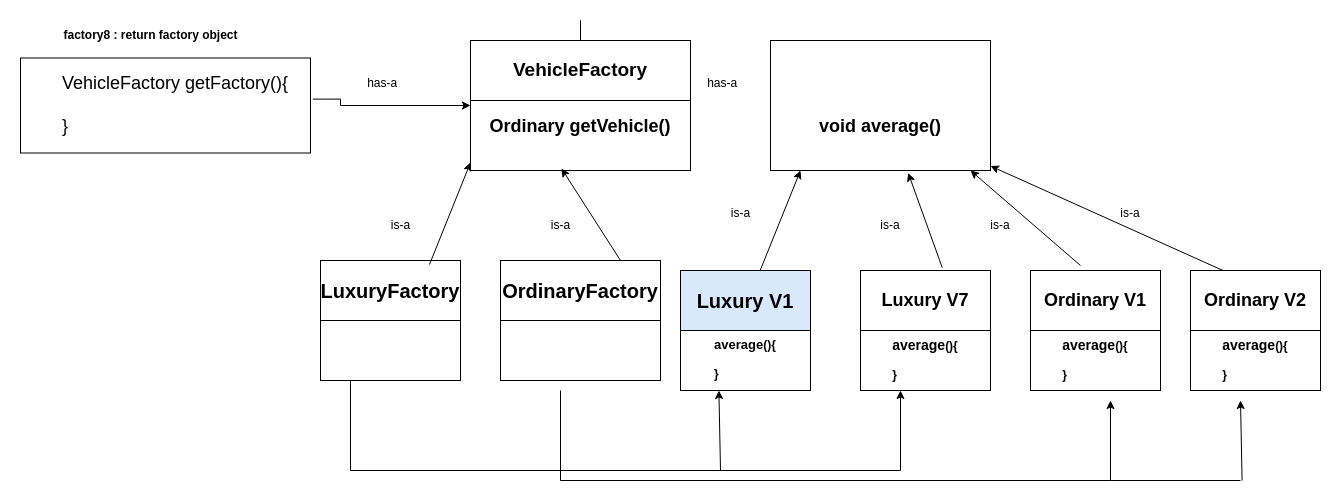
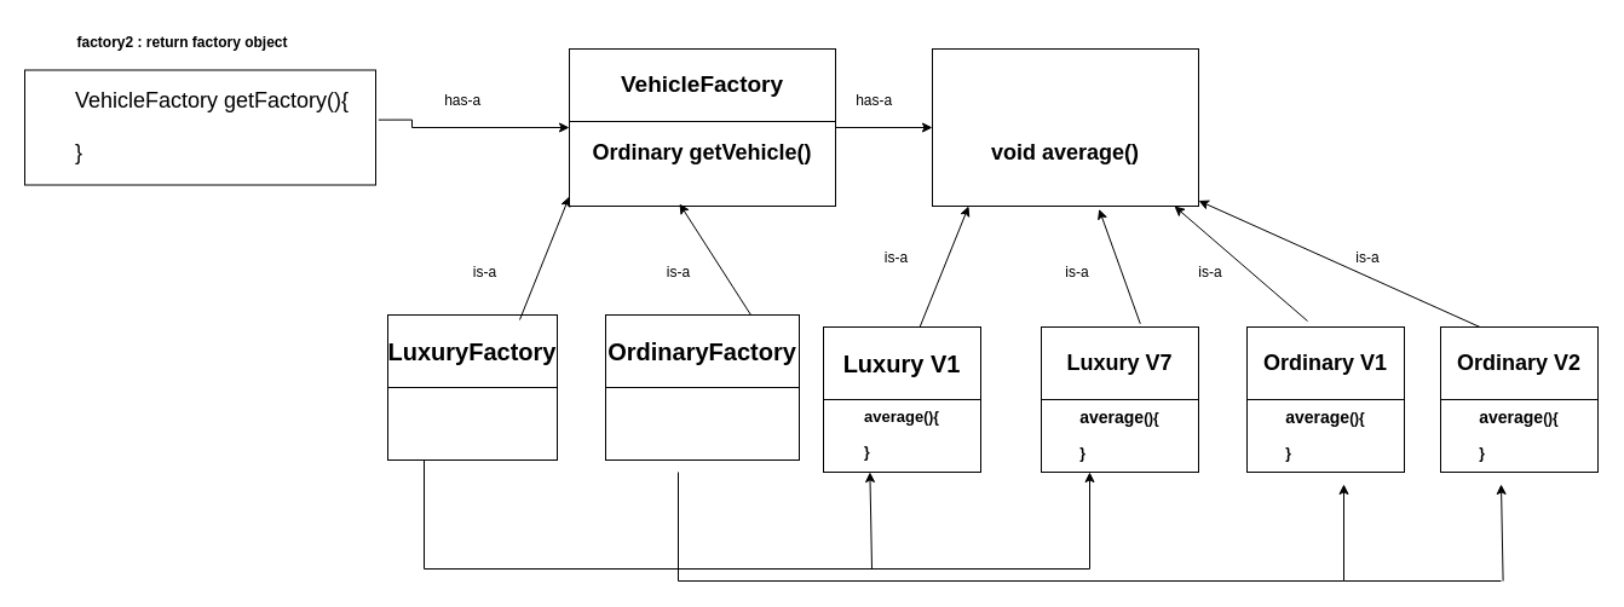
  <mxCell id="0" />
  <mxCell id="1" parent="0" />
- <mxCell id="2" value="" style="edgeStyle=orthogonalEdgeStyle;rounded=0;orthogonalLoop=1;jettySize=auto;html=1;" edge="1" parent="1" source="3" target="4"><mxGeometry relative="1" as="geometry" /></mxCell>
+ <mxCell id="2" value="" style="edgeStyle=orthogonalEdgeStyle;rounded=0;orthogonalLoop=1;jettySize=auto;html=1;" edge="1" parent="1" source="3" target="5"><mxGeometry relative="1" as="geometry" /></mxCell>
  <mxCell id="3" value="&lt;div style=&quot;font-size: 18px;&quot;&gt;&lt;b style=&quot;&quot;&gt;&lt;font style=&quot;font-size: 18px;&quot;&gt;&lt;br&gt;&lt;/font&gt;&lt;/b&gt;&lt;/div&gt;&lt;div style=&quot;font-size: 18px;&quot;&gt;&lt;b&gt;&lt;font style=&quot;font-size: 18px;&quot;&gt;&lt;br&gt;&lt;/font&gt;&lt;/b&gt;&lt;/div&gt;&lt;div style=&quot;font-size: 18px;&quot;&gt;&lt;b style=&quot;&quot;&gt;&lt;font style=&quot;font-size: 18px;&quot;&gt;Ordinary getVehicle()&lt;/font&gt;&lt;/b&gt;&lt;/div&gt;" style="rounded=0;whiteSpace=wrap;html=1;" vertex="1" parent="1"><mxGeometry x="470" y="40" width="220" height="130" as="geometry" /></mxCell>
  <mxCell id="4" value="&lt;b style=&quot;font-size: 19px;&quot;&gt;VehicleFactory&lt;/b&gt;" style="rounded=0;whiteSpace=wrap;html=1;" vertex="1" parent="1"><mxGeometry x="470" y="40" width="220" height="60" as="geometry" /></mxCell>
  <mxCell id="5" value="&lt;div style=&quot;font-size: 18px;&quot;&gt;&lt;b&gt;&lt;br&gt;&lt;/b&gt;&lt;/div&gt;&lt;div style=&quot;font-size: 18px;&quot;&gt;&lt;b&gt;&lt;br&gt;&lt;/b&gt;&lt;/div&gt;&lt;div style=&quot;font-size: 18px;&quot;&gt;&lt;b&gt;void average()&lt;/b&gt;&lt;/div&gt;" style="rounded=0;whiteSpace=wrap;html=1;" vertex="1" parent="1"><mxGeometry x="770" y="40" width="220" height="130" as="geometry" /></mxCell>
  <mxCell id="6" value="&amp;nbsp; &amp;nbsp; &amp;nbsp; &amp;nbsp;has-a" style="text;html=1;align=center;verticalAlign=middle;resizable=0;points=[];autosize=1;strokeColor=none;fillColor=none;" vertex="1" parent="1"><mxGeometry x="670" y="68" width="80" height="30" as="geometry" /></mxCell>
  <mxCell id="7" value="" style="endArrow=classic;html=1;rounded=0;entryX=0.626;entryY=1.019;entryDx=0;entryDy=0;entryPerimeter=0;exitX=0.629;exitY=-0.023;exitDx=0;exitDy=0;exitPerimeter=0;" edge="1" parent="1" source="8" target="5"><mxGeometry width="50" height="50" relative="1" as="geometry"><mxPoint x="910" y="170" as="sourcePoint" /><mxPoint x="940" y="300" as="targetPoint" /></mxGeometry></mxCell>
  <mxCell id="8" value="&lt;div&gt;&lt;br&gt;&lt;/div&gt;&lt;div&gt;&lt;br&gt;&lt;/div&gt;&lt;div&gt;&lt;br&gt;&lt;/div&gt;&lt;div&gt;&lt;br&gt;&lt;/div&gt;&lt;div&gt;&lt;div style=&quot;text-align: left;&quot;&gt;&lt;b style=&quot;background-color: initial; text-align: center;&quot;&gt;&lt;font style=&quot;font-size: 14px;&quot;&gt;average&lt;/font&gt;&lt;/b&gt;&lt;b&gt;(){&lt;/b&gt;&lt;/div&gt;&lt;div style=&quot;text-align: left;&quot;&gt;&lt;b&gt;&lt;br&gt;&lt;/b&gt;&lt;/div&gt;&lt;div style=&quot;text-align: left;&quot;&gt;&lt;b&gt;}&lt;/b&gt;&lt;/div&gt;&lt;/div&gt;" style="rounded=0;whiteSpace=wrap;html=1;" vertex="1" parent="1"><mxGeometry x="860" y="270" width="130" height="120" as="geometry" /></mxCell>
  <mxCell id="9" value="&lt;div&gt;&lt;br&gt;&lt;/div&gt;&lt;div&gt;&lt;br&gt;&lt;/div&gt;&lt;div&gt;&lt;br&gt;&lt;/div&gt;&lt;div&gt;&lt;br&gt;&lt;/div&gt;&lt;div style=&quot;text-align: left;&quot;&gt;&lt;b style=&quot;background-color: initial; text-align: center;&quot;&gt;&lt;font style=&quot;font-size: 13px;&quot;&gt;average&lt;/font&gt;&lt;/b&gt;&lt;b&gt;(){&lt;/b&gt;&lt;/div&gt;&lt;div style=&quot;text-align: left;&quot;&gt;&lt;b&gt;&lt;br&gt;&lt;/b&gt;&lt;/div&gt;&lt;div style=&quot;text-align: left;&quot;&gt;&lt;b&gt;}&lt;/b&gt;&lt;/div&gt;" style="rounded=0;whiteSpace=wrap;html=1;" vertex="1" parent="1"><mxGeometry x="680" y="270" width="130" height="120" as="geometry" /></mxCell>
  <mxCell id="10" value="&lt;div&gt;&lt;br&gt;&lt;/div&gt;&lt;div&gt;&lt;br&gt;&lt;/div&gt;&lt;div&gt;&lt;br&gt;&lt;/div&gt;&lt;div&gt;&lt;br&gt;&lt;/div&gt;&lt;div&gt;&lt;div style=&quot;text-align: left;&quot;&gt;&lt;b style=&quot;background-color: initial; text-align: center;&quot;&gt;&lt;font style=&quot;font-size: 14px;&quot;&gt;average&lt;/font&gt;&lt;/b&gt;&lt;b&gt;(){&lt;/b&gt;&lt;/div&gt;&lt;div style=&quot;text-align: left;&quot;&gt;&lt;b&gt;&lt;br&gt;&lt;/b&gt;&lt;/div&gt;&lt;div style=&quot;text-align: left;&quot;&gt;&lt;b&gt;}&lt;/b&gt;&lt;/div&gt;&lt;/div&gt;" style="rounded=0;whiteSpace=wrap;html=1;" vertex="1" parent="1"><mxGeometry x="1030" y="270" width="130" height="120" as="geometry" /></mxCell>
  <mxCell id="11" value="" style="endArrow=classic;html=1;rounded=0;entryX=0.626;entryY=1.019;entryDx=0;entryDy=0;entryPerimeter=0;" edge="1" parent="1"><mxGeometry width="50" height="50" relative="1" as="geometry"><mxPoint x="1080" y="265" as="sourcePoint" /><mxPoint x="970" y="170" as="targetPoint" /></mxGeometry></mxCell>
  <mxCell id="12" value="" style="endArrow=classic;html=1;rounded=0;entryX=0.626;entryY=1.019;entryDx=0;entryDy=0;entryPerimeter=0;exitX=0.607;exitY=0.015;exitDx=0;exitDy=0;exitPerimeter=0;" edge="1" parent="1" source="9"><mxGeometry width="50" height="50" relative="1" as="geometry"><mxPoint x="834" y="265" as="sourcePoint" /><mxPoint x="800" y="170" as="targetPoint" /></mxGeometry></mxCell>
  <mxCell id="13" value="is-a" style="text;html=1;align=center;verticalAlign=middle;resizable=0;points=[];autosize=1;strokeColor=none;fillColor=none;" vertex="1" parent="1"><mxGeometry x="720" y="198" width="40" height="30" as="geometry" /></mxCell>
  <mxCell id="14" value="is-a" style="text;html=1;align=center;verticalAlign=middle;whiteSpace=wrap;rounded=0;" vertex="1" parent="1"><mxGeometry x="860" y="210" width="60" height="30" as="geometry" /></mxCell>
  <mxCell id="15" value="is-a" style="text;html=1;align=center;verticalAlign=middle;whiteSpace=wrap;rounded=0;" vertex="1" parent="1"><mxGeometry x="970" y="210" width="60" height="30" as="geometry" /></mxCell>
- <mxCell id="16" value="&lt;b&gt;&lt;font style=&quot;font-size: 20px;&quot;&gt;Luxury V1&lt;/font&gt;&lt;/b&gt;" style="rounded=0;whiteSpace=wrap;html=1;fillColor=#dae8fc;" vertex="1" parent="1"><mxGeometry x="680" y="270" width="130" height="60" as="geometry" /></mxCell>
+ <mxCell id="16" value="&lt;b&gt;&lt;font style=&quot;font-size: 20px;&quot;&gt;Luxury V1&lt;/font&gt;&lt;/b&gt;" style="rounded=0;whiteSpace=wrap;html=1;" vertex="1" parent="1"><mxGeometry x="680" y="270" width="130" height="60" as="geometry" /></mxCell>
  <mxCell id="17" value="&lt;b&gt;&lt;font style=&quot;font-size: 18px;&quot;&gt;Luxury V7&lt;/font&gt;&lt;/b&gt;" style="rounded=0;whiteSpace=wrap;html=1;" vertex="1" parent="1"><mxGeometry x="860" y="270" width="130" height="60" as="geometry" /></mxCell>
  <mxCell id="18" value="&lt;b&gt;&lt;font style=&quot;font-size: 18px;&quot;&gt;Ordinary V1&lt;/font&gt;&lt;/b&gt;" style="rounded=0;whiteSpace=wrap;html=1;" vertex="1" parent="1"><mxGeometry x="1030" y="270" width="130" height="60" as="geometry" /></mxCell>
  <mxCell id="19" value="&lt;blockquote style=&quot;margin: 0 0 0 40px; border: none; padding: 0px;&quot;&gt;&lt;span style=&quot;font-size: 18px;&quot;&gt;VehicleFactory getFactory(){&lt;/span&gt;&lt;/blockquote&gt;&lt;blockquote style=&quot;margin: 0 0 0 40px; border: none; padding: 0px;&quot;&gt;&lt;span style=&quot;font-size: 18px;&quot;&gt;&lt;br&gt;&lt;/span&gt;&lt;/blockquote&gt;&lt;blockquote style=&quot;margin: 0 0 0 40px; border: none; padding: 0px;&quot;&gt;&lt;span style=&quot;font-size: 18px;&quot;&gt;}&lt;/span&gt;&lt;/blockquote&gt;" style="rounded=0;whiteSpace=wrap;html=1;align=left;" vertex="1" parent="1"><mxGeometry x="20" y="57.5" width="290" height="95" as="geometry" /></mxCell>
  <mxCell id="20" value="&amp;nbsp; &amp;nbsp; &amp;nbsp; &amp;nbsp;has-a" style="text;html=1;align=center;verticalAlign=middle;resizable=0;points=[];autosize=1;strokeColor=none;fillColor=none;" vertex="1" parent="1"><mxGeometry x="330" y="68" width="80" height="30" as="geometry" /></mxCell>
  <mxCell id="21" value="" style="edgeStyle=orthogonalEdgeStyle;rounded=0;orthogonalLoop=1;jettySize=auto;html=1;entryX=0;entryY=0.5;entryDx=0;entryDy=0;exitX=1.008;exitY=0.433;exitDx=0;exitDy=0;exitPerimeter=0;" edge="1" parent="1" source="19" target="3"><mxGeometry relative="1" as="geometry"><mxPoint x="300" y="98" as="sourcePoint" /><mxPoint x="380" y="98" as="targetPoint" /><Array as="points"><mxPoint x="340" y="99" /><mxPoint x="340" y="105" /></Array></mxGeometry></mxCell>
  <mxCell id="22" value="&lt;div&gt;&lt;br&gt;&lt;/div&gt;&lt;div&gt;&lt;br&gt;&lt;/div&gt;&lt;div&gt;&lt;br&gt;&lt;/div&gt;&lt;div&gt;&lt;br&gt;&lt;/div&gt;&lt;div&gt;&lt;div style=&quot;text-align: left;&quot;&gt;&lt;b style=&quot;background-color: initial; text-align: center;&quot;&gt;&lt;font style=&quot;font-size: 14px;&quot;&gt;average&lt;/font&gt;&lt;/b&gt;&lt;b&gt;(){&lt;/b&gt;&lt;/div&gt;&lt;div style=&quot;text-align: left;&quot;&gt;&lt;b&gt;&lt;br&gt;&lt;/b&gt;&lt;/div&gt;&lt;div style=&quot;text-align: left;&quot;&gt;&lt;b&gt;}&lt;/b&gt;&lt;/div&gt;&lt;/div&gt;" style="rounded=0;whiteSpace=wrap;html=1;" vertex="1" parent="1"><mxGeometry x="1190" y="270" width="130" height="120" as="geometry" /></mxCell>
  <mxCell id="23" value="&lt;b&gt;&lt;font style=&quot;font-size: 18px;&quot;&gt;Ordinary V2&lt;/font&gt;&lt;/b&gt;" style="rounded=0;whiteSpace=wrap;html=1;" vertex="1" parent="1"><mxGeometry x="1190" y="270" width="130" height="60" as="geometry" /></mxCell>
  <mxCell id="24" value="" style="endArrow=classic;html=1;rounded=0;entryX=0.626;entryY=1.019;entryDx=0;entryDy=0;entryPerimeter=0;exitX=0.25;exitY=0;exitDx=0;exitDy=0;" edge="1" parent="1" source="23"><mxGeometry width="50" height="50" relative="1" as="geometry"><mxPoint x="1100" y="260.5" as="sourcePoint" /><mxPoint x="990" y="165.5" as="targetPoint" /></mxGeometry></mxCell>
  <mxCell id="25" value="is-a" style="text;html=1;align=center;verticalAlign=middle;whiteSpace=wrap;rounded=0;" vertex="1" parent="1"><mxGeometry x="1100" y="198" width="60" height="30" as="geometry" /></mxCell>
  <mxCell id="26" value="" style="rounded=0;whiteSpace=wrap;html=1;" vertex="1" parent="1"><mxGeometry x="320" y="260" width="140" height="120" as="geometry" /></mxCell>
  <mxCell id="27" value="&lt;b&gt;&lt;font style=&quot;font-size: 20px;&quot;&gt;LuxuryFactory&lt;/font&gt;&lt;/b&gt;" style="rounded=0;whiteSpace=wrap;html=1;" vertex="1" parent="1"><mxGeometry x="320" y="260" width="140" height="60" as="geometry" /></mxCell>
  <mxCell id="28" value="" style="rounded=0;whiteSpace=wrap;html=1;" vertex="1" parent="1"><mxGeometry x="500" y="260" width="160" height="120" as="geometry" /></mxCell>
  <mxCell id="29" value="&lt;b&gt;&lt;font style=&quot;font-size: 20px;&quot;&gt;OrdinaryFactory&lt;/font&gt;&lt;/b&gt;" style="rounded=0;whiteSpace=wrap;html=1;" vertex="1" parent="1"><mxGeometry x="500" y="260" width="160" height="60" as="geometry" /></mxCell>
  <mxCell id="30" value="" style="endArrow=classic;html=1;rounded=0;entryX=0.626;entryY=1.019;entryDx=0;entryDy=0;entryPerimeter=0;exitX=0.607;exitY=0.015;exitDx=0;exitDy=0;exitPerimeter=0;" edge="1" parent="1"><mxGeometry width="50" height="50" relative="1" as="geometry"><mxPoint x="429" y="264" as="sourcePoint" /><mxPoint x="470" y="162" as="targetPoint" /></mxGeometry></mxCell>
  <mxCell id="31" value="" style="endArrow=classic;html=1;rounded=0;entryX=0.626;entryY=1.019;entryDx=0;entryDy=0;entryPerimeter=0;exitX=0.75;exitY=0;exitDx=0;exitDy=0;" edge="1" parent="1" source="29"><mxGeometry width="50" height="50" relative="1" as="geometry"><mxPoint x="610" y="250" as="sourcePoint" /><mxPoint x="561" y="168" as="targetPoint" /></mxGeometry></mxCell>
  <mxCell id="32" value="" style="endArrow=classic;html=1;rounded=0;exitX=0.25;exitY=1;exitDx=0;exitDy=0;" edge="1" parent="1"><mxGeometry width="50" height="50" relative="1" as="geometry"><mxPoint x="560" y="390" as="sourcePoint" /><mxPoint x="1110" y="400" as="targetPoint" /><Array as="points"><mxPoint x="560" y="480" /><mxPoint x="1110" y="480" /></Array></mxGeometry></mxCell>
  <mxCell id="33" value="" style="endArrow=classic;html=1;rounded=0;exitX=0.25;exitY=1;exitDx=0;exitDy=0;" edge="1" parent="1"><mxGeometry width="50" height="50" relative="1" as="geometry"><mxPoint x="350" y="380" as="sourcePoint" /><mxPoint x="900" y="390" as="targetPoint" /><Array as="points"><mxPoint x="350" y="470" /><mxPoint x="900" y="470" /></Array></mxGeometry></mxCell>
  <mxCell id="34" value="" style="endArrow=classic;html=1;rounded=0;entryX=0.71;entryY=1.081;entryDx=0;entryDy=0;entryPerimeter=0;" edge="1" parent="1"><mxGeometry width="50" height="50" relative="1" as="geometry"><mxPoint x="720" y="470" as="sourcePoint" /><mxPoint x="718.4" y="390" as="targetPoint" /></mxGeometry></mxCell>
  <mxCell id="35" value="" style="endArrow=classic;html=1;rounded=0;entryX=0.71;entryY=1.081;entryDx=0;entryDy=0;entryPerimeter=0;" edge="1" parent="1"><mxGeometry width="50" height="50" relative="1" as="geometry"><mxPoint x="1241.6" y="480" as="sourcePoint" /><mxPoint x="1240" y="400" as="targetPoint" /></mxGeometry></mxCell>
  <mxCell id="36" value="" style="endArrow=none;html=1;rounded=0;" edge="1" parent="1"><mxGeometry width="50" height="50" relative="1" as="geometry"><mxPoint x="1110" y="480" as="sourcePoint" /><mxPoint x="1240" y="480" as="targetPoint" /><Array as="points" /></mxGeometry></mxCell>
  <mxCell id="37" value="is-a" style="text;html=1;align=center;verticalAlign=middle;resizable=0;points=[];autosize=1;strokeColor=none;fillColor=none;" vertex="1" parent="1"><mxGeometry x="380" y="210" width="40" height="30" as="geometry" /></mxCell>
  <mxCell id="38" value="is-a" style="text;html=1;align=center;verticalAlign=middle;resizable=0;points=[];autosize=1;strokeColor=none;fillColor=none;" vertex="1" parent="1"><mxGeometry x="540" y="210" width="40" height="30" as="geometry" /></mxCell>
- <mxCell id="39" value="&lt;b&gt;factory8 : return factory object&lt;/b&gt;" style="text;html=1;align=center;verticalAlign=middle;resizable=0;points=[];autosize=1;strokeColor=none;fillColor=none;" vertex="1" parent="1"><mxGeometry x="50" y="20" width="200" height="30" as="geometry" /></mxCell>
+ <mxCell id="39" value="&lt;b&gt;factory2 : return factory object&lt;/b&gt;" style="text;html=1;align=center;verticalAlign=middle;resizable=0;points=[];autosize=1;strokeColor=none;fillColor=none;" vertex="1" parent="1"><mxGeometry x="50" y="20" width="200" height="30" as="geometry" /></mxCell>
